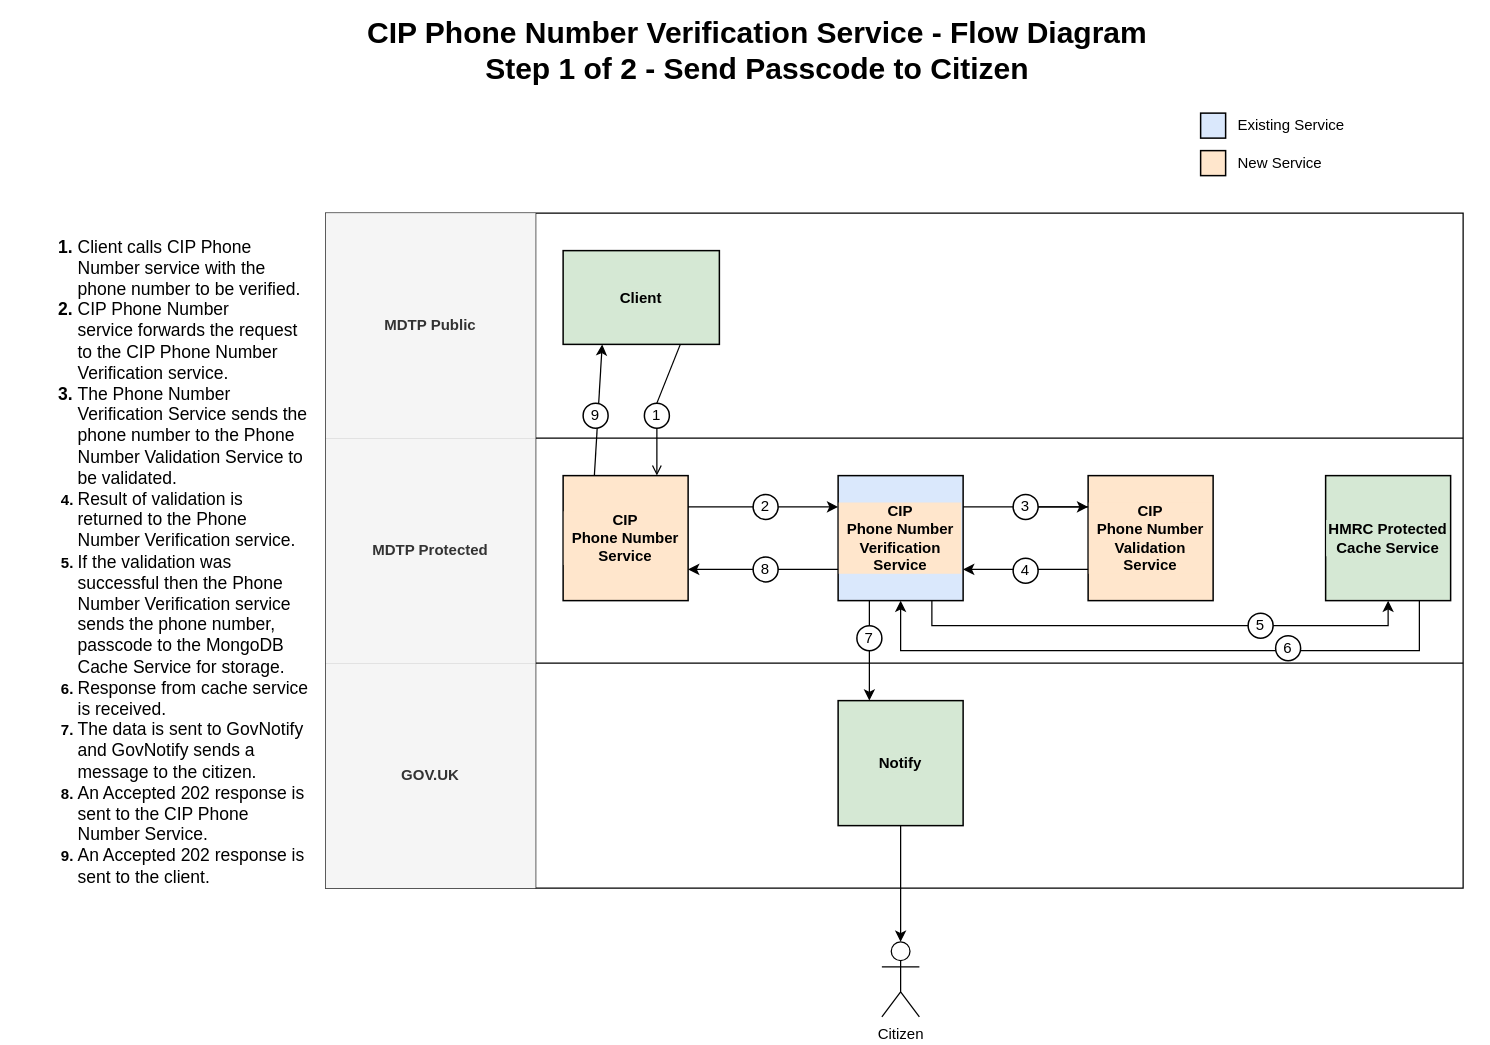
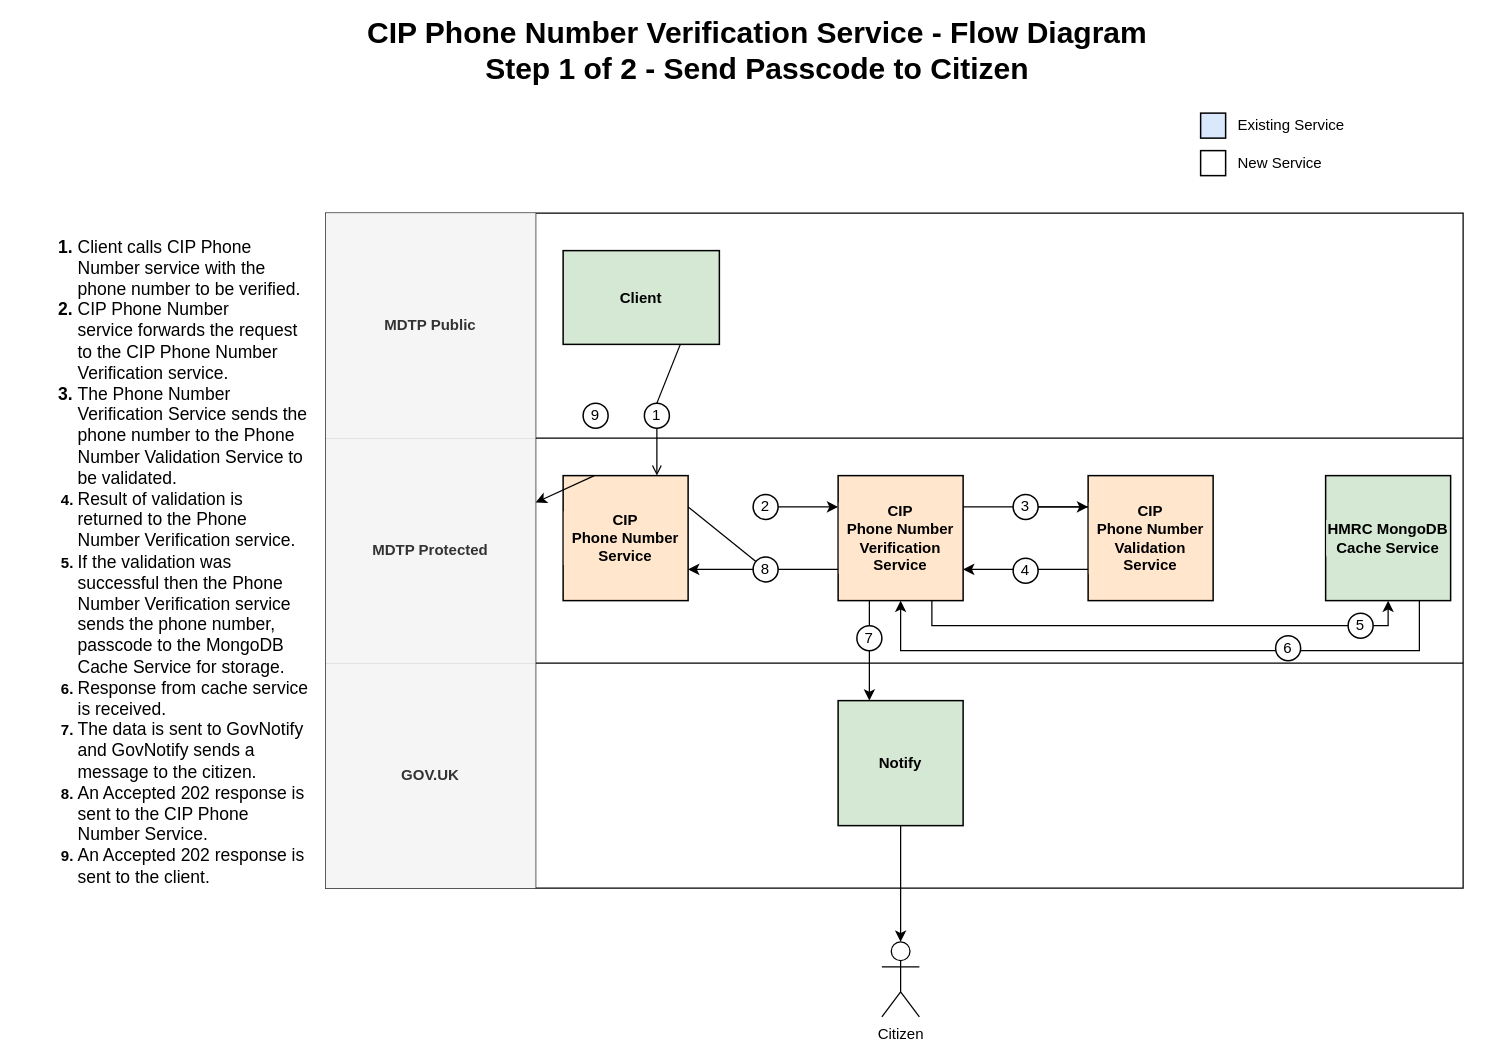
  <mxCell id="0" />
  <mxCell id="1" parent="0" />
  <mxCell id="2" value="" style="shape=table;html=1;whiteSpace=wrap;startSize=0;container=1;collapsible=0;childLayout=tableLayout;strokeColor=#000000;" parent="1" vertex="1"><mxGeometry x="260" y="170" width="910" height="540" as="geometry" /></mxCell>
  <mxCell id="3" value="" style="shape=tableRow;horizontal=0;startSize=0;swimlaneHead=0;swimlaneBody=0;top=0;left=0;bottom=0;right=0;collapsible=0;dropTarget=0;fillColor=none;points=[[0,0.5],[1,0.5]];portConstraint=eastwest;" parent="2" vertex="1"><mxGeometry width="910" height="180" as="geometry" /></mxCell>
  <mxCell id="4" value="&lt;b&gt;MDTP Public&lt;/b&gt;" style="shape=partialRectangle;html=1;whiteSpace=wrap;connectable=0;fillColor=#f5f5f5;top=0;left=0;bottom=0;right=0;overflow=hidden;fontColor=#333333;strokeColor=#000000;" parent="3" vertex="1"><mxGeometry width="168" height="180" as="geometry"><mxRectangle width="168" height="180" as="alternateBounds" /></mxGeometry></mxCell>
  <mxCell id="5" value="" style="shape=partialRectangle;html=1;whiteSpace=wrap;connectable=0;fillColor=none;top=0;left=0;bottom=0;right=0;overflow=hidden;strokeColor=#000000;" parent="3" vertex="1"><mxGeometry x="168" width="742" height="180" as="geometry"><mxRectangle width="742" height="180" as="alternateBounds" /></mxGeometry></mxCell>
  <mxCell id="6" value="" style="shape=tableRow;horizontal=0;startSize=0;swimlaneHead=0;swimlaneBody=0;top=0;left=0;bottom=0;right=0;collapsible=0;dropTarget=0;fillColor=none;points=[[0,0.5],[1,0.5]];portConstraint=eastwest;" parent="2" vertex="1"><mxGeometry y="180" width="910" height="180" as="geometry" /></mxCell>
  <mxCell id="7" value="&lt;b&gt;MDTP Protected&lt;/b&gt;" style="shape=partialRectangle;html=1;whiteSpace=wrap;connectable=0;fillColor=#f5f5f5;top=0;left=0;bottom=0;right=0;overflow=hidden;fontColor=#333333;strokeColor=#000000;" parent="6" vertex="1"><mxGeometry width="168" height="180" as="geometry"><mxRectangle width="168" height="180" as="alternateBounds" /></mxGeometry></mxCell>
  <mxCell id="8" value="" style="shape=partialRectangle;html=1;whiteSpace=wrap;connectable=0;fillColor=none;top=0;left=0;bottom=0;right=0;overflow=hidden;strokeColor=#000000;" parent="6" vertex="1"><mxGeometry x="168" width="742" height="180" as="geometry"><mxRectangle width="742" height="180" as="alternateBounds" /></mxGeometry></mxCell>
  <mxCell id="9" style="shape=tableRow;horizontal=0;startSize=0;swimlaneHead=0;swimlaneBody=0;top=0;left=0;bottom=0;right=0;collapsible=0;dropTarget=0;fillColor=none;points=[[0,0.5],[1,0.5]];portConstraint=eastwest;" parent="2" vertex="1"><mxGeometry y="360" width="910" height="180" as="geometry" /></mxCell>
  <mxCell id="10" value="&lt;b&gt;GOV.UK&lt;/b&gt;" style="shape=partialRectangle;html=1;whiteSpace=wrap;connectable=0;fillColor=#f5f5f5;top=0;left=0;bottom=0;right=0;overflow=hidden;fontColor=#333333;strokeColor=#000000;" parent="9" vertex="1"><mxGeometry width="168" height="180" as="geometry"><mxRectangle width="168" height="180" as="alternateBounds" /></mxGeometry></mxCell>
  <mxCell id="11" style="shape=partialRectangle;html=1;whiteSpace=wrap;connectable=0;fillColor=none;top=0;left=0;bottom=0;right=0;overflow=hidden;strokeColor=#000000;" parent="9" vertex="1"><mxGeometry x="168" width="742" height="180" as="geometry"><mxRectangle width="742" height="180" as="alternateBounds" /></mxGeometry></mxCell>
  <mxCell id="12" value="Client" style="whiteSpace=wrap;html=1;aspect=fixed;labelBackgroundColor=#D5E8D4;fillColor=#d5e8d4;strokeColor=#000000;fontStyle=1;strokeWidth=1.2;" parent="1" vertex="1"><mxGeometry x="450" y="200" width="125" height="75" as="geometry" /></mxCell>
  <mxCell id="13" value="CIP &lt;br&gt;Phone Number Service" style="whiteSpace=wrap;html=1;aspect=fixed;labelBackgroundColor=#FFE6CC;fillColor=#FFE6CC;strokeColor=#000000;fontStyle=1;strokeWidth=1.2;" parent="1" vertex="1"><mxGeometry x="450" y="380" width="100" height="100" as="geometry" /></mxCell>
- <mxCell id="14" value="CIP&lt;br&gt;Phone Number&lt;br&gt;Verification Service" style="whiteSpace=wrap;html=1;aspect=fixed;labelBackgroundColor=#FFE6CC;fillColor=#dae8fc;strokeColor=#000000;fontStyle=1;strokeWidth=1.2;" parent="1" vertex="1"><mxGeometry x="670" y="380" width="100" height="100" as="geometry" /></mxCell>
+ <mxCell id="14" value="CIP&lt;br&gt;Phone Number&lt;br&gt;Verification Service" style="whiteSpace=wrap;html=1;aspect=fixed;labelBackgroundColor=#FFE6CC;fillColor=#FFE6CC;strokeColor=#000000;fontStyle=1;strokeWidth=1.2;" parent="1" vertex="1"><mxGeometry x="670" y="380" width="100" height="100" as="geometry" /></mxCell>
  <mxCell id="15" value="Existing Service" style="html=1;aspect=fixed;labelBackgroundColor=none;strokeColor=#000000;strokeWidth=1.2;labelPosition=right;verticalLabelPosition=middle;align=left;verticalAlign=middle;fillColor=#dae8fc;spacing=10;" parent="1" vertex="1"><mxGeometry x="960" y="90" width="20" height="20" as="geometry" /></mxCell>
- <mxCell id="16" value="New Service" style="html=1;aspect=fixed;labelBackgroundColor=none;strokeColor=#000000;strokeWidth=1.2;labelPosition=right;verticalLabelPosition=middle;align=left;verticalAlign=middle;fillColor=#ffe6cc;spacing=10;" parent="1" vertex="1"><mxGeometry x="960" y="120" width="20" height="20" as="geometry" /></mxCell>
+ <mxCell id="16" value="New Service" style="html=1;aspect=fixed;labelBackgroundColor=none;strokeColor=#000000;strokeWidth=1.2;labelPosition=right;verticalLabelPosition=middle;align=left;verticalAlign=middle;fillColor=#ffffff;spacing=10;" parent="1" vertex="1"><mxGeometry x="960" y="120" width="20" height="20" as="geometry" /></mxCell>
  <mxCell id="17" value="&lt;ol style=&quot;&quot;&gt;&lt;li style=&quot;font-size: 14px;&quot;&gt;&lt;span style=&quot;font-weight: normal; background-color: initial;&quot;&gt;Client calls CIP Phone Number service with the phone number to be verified.&lt;/span&gt;&lt;/li&gt;&lt;li style=&quot;font-size: 14px;&quot;&gt;&lt;span style=&quot;font-weight: normal; background-color: initial;&quot;&gt;CIP Phone Number service&amp;nbsp;forwards the request to the CIP Phone Number Verification service.&amp;nbsp;&lt;/span&gt;&lt;span style=&quot;font-weight: normal;&quot;&gt;&lt;span style=&quot;background-color: initial;&quot;&gt;&amp;nbsp;&lt;/span&gt;&lt;/span&gt;&lt;/li&gt;&lt;li style=&quot;font-size: 14px;&quot;&gt;&lt;span style=&quot;font-weight: normal;&quot;&gt;The Phone Number Verification Service sends the phone number to the Phone Number Validation Service to be validated.&lt;/span&gt;&lt;/li&gt;&lt;li style=&quot;&quot;&gt;&lt;span style=&quot;font-size: 14px; font-weight: normal;&quot;&gt;Result of validation is returned to the Phone Number &lt;/span&gt;&lt;span style=&quot;font-size: 14px; font-weight: 400;&quot;&gt;Verification&lt;/span&gt;&lt;span style=&quot;font-size: 14px; font-weight: normal;&quot;&gt;&amp;nbsp;service.&lt;/span&gt;&amp;nbsp;&lt;/li&gt;&lt;li style=&quot;&quot;&gt;&lt;span style=&quot;font-size: 14px; font-weight: normal;&quot;&gt;If the validation was successful then the Phone Number&amp;nbsp;Verification&amp;nbsp;service sends the phone number, passcode to the MongoDB Cache Service for storage&lt;/span&gt;&lt;span style=&quot;font-size: 14px; font-weight: normal;&quot;&gt;.&lt;/span&gt;&lt;/li&gt;&lt;li&gt;&lt;span style=&quot;font-size: 14px; font-weight: normal;&quot;&gt;Response from cache service is received.&lt;/span&gt;&lt;/li&gt;&lt;li&gt;&lt;span style=&quot;font-size: 14px; font-weight: normal;&quot;&gt;The data is sent to GovNotify and GovNotify sends a message to the citizen.&lt;/span&gt;&lt;/li&gt;&lt;li style=&quot;&quot;&gt;&lt;span style=&quot;font-size: 14px; font-weight: normal;&quot;&gt;An Accepted 202 response is sent to the CIP Phone Number Service.&lt;/span&gt;&lt;/li&gt;&lt;li&gt;&lt;span style=&quot;font-size: 14px; font-weight: normal;&quot;&gt;An Accepted 202 response is sent to the client.&lt;/span&gt;&lt;/li&gt;&lt;/ol&gt;" style="text;strokeColor=none;fillColor=none;html=1;verticalAlign=top;overflow=hidden;labelBackgroundColor=none;fontStyle=1;horizontal=1;whiteSpace=wrap;" parent="1" vertex="1"><mxGeometry y="170" width="230" height="600" as="geometry" x="20" /></mxCell>
  <mxCell id="18" value="" style="endArrow=none;html=1;rounded=0;exitX=0.75;exitY=1;exitDx=0;exitDy=0;entryX=0.5;entryY=0;entryDx=0;entryDy=0;" parent="1" source="12" target="36" edge="1"><mxGeometry width="50" height="50" relative="1" as="geometry"><mxPoint x="31" y="30" as="sourcePoint" /><mxPoint x="31" y="120" as="targetPoint" /></mxGeometry></mxCell>
  <mxCell id="19" value="" style="endArrow=classic;html=1;rounded=0;entryX=0;entryY=0.25;entryDx=0;entryDy=0;exitX=1;exitY=0.5;exitDx=0;exitDy=0;startArrow=none;" parent="1" source="21" target="14" edge="1"><mxGeometry width="50" height="50" relative="1" as="geometry"><mxPoint x="-20" y="60" as="sourcePoint" /><mxPoint x="30" y="20" as="targetPoint" /></mxGeometry></mxCell>
  <mxCell id="20" value="CIP Phone Number Verification Service - Flow Diagram&lt;br&gt;Step 1 of 2 - Send Passcode to Citizen" style="text;strokeColor=none;fillColor=none;html=1;fontSize=24;fontStyle=1;verticalAlign=middle;align=center;labelBackgroundColor=none;" parent="1" vertex="1"><mxGeometry x="555" y="20" width="100" height="40" as="geometry" /></mxCell>
  <mxCell id="21" value="2" style="ellipse;whiteSpace=wrap;html=1;aspect=fixed;labelBackgroundColor=none;strokeColor=#000000;strokeWidth=1.2;fillColor=none;" parent="1" vertex="1"><mxGeometry x="602" y="395" width="20" height="20" as="geometry" /></mxCell>
- <mxCell id="22" value="" style="endArrow=none;html=1;rounded=0;entryX=0;entryY=0.5;entryDx=0;entryDy=0;exitX=1;exitY=0.25;exitDx=0;exitDy=0;" parent="1" source="13" target="21" edge="1"><mxGeometry width="50" height="50" relative="1" as="geometry"><mxPoint x="580" y="430" as="sourcePoint" /><mxPoint x="680" y="430" as="targetPoint" /></mxGeometry></mxCell>
+ <mxCell id="22" value="" style="endArrow=none;html=1;rounded=0;exitX=1;exitY=0.25;exitDx=0;exitDy=0;" parent="1" source="13" target="40" edge="1"><mxGeometry width="50" height="50" relative="1" as="geometry"><mxPoint x="580" y="430" as="sourcePoint" /><mxPoint x="680" y="430" as="targetPoint" /></mxGeometry></mxCell>
  <mxCell id="23" value="Notify" style="whiteSpace=wrap;html=1;aspect=fixed;labelBackgroundColor=#D5E8D4;fillColor=#d5e8d4;strokeColor=#000000;fontStyle=1;strokeWidth=1.2;" parent="1" vertex="1"><mxGeometry x="670" y="560" width="100" height="100" as="geometry" /></mxCell>
  <mxCell id="24" value="" style="endArrow=classic;html=1;rounded=0;entryX=0.25;entryY=0;entryDx=0;entryDy=0;exitX=0.5;exitY=1;exitDx=0;exitDy=0;startArrow=none;" parent="1" source="25" target="23" edge="1"><mxGeometry width="50" height="50" relative="1" as="geometry"><mxPoint x="580" y="490" as="sourcePoint" /><mxPoint x="630" y="440" as="targetPoint" /></mxGeometry></mxCell>
  <mxCell id="25" value="7" style="ellipse;whiteSpace=wrap;html=1;aspect=fixed;labelBackgroundColor=none;strokeColor=#000000;strokeWidth=1.2;fillColor=none;" parent="1" vertex="1"><mxGeometry x="685" y="500" width="20" height="20" as="geometry" /></mxCell>
  <mxCell id="26" value="" style="endArrow=none;html=1;rounded=0;entryX=0.5;entryY=0;entryDx=0;entryDy=0;exitX=0.25;exitY=1;exitDx=0;exitDy=0;" parent="1" source="14" target="25" edge="1"><mxGeometry width="50" height="50" relative="1" as="geometry"><mxPoint x="860" y="480" as="sourcePoint" /><mxPoint x="860" y="560" as="targetPoint" /></mxGeometry></mxCell>
  <mxCell id="27" value="CIP&lt;br&gt;Phone Number&lt;br&gt;Validation Service" style="whiteSpace=wrap;html=1;aspect=fixed;labelBackgroundColor=#FFE6CC;fillColor=#FFE6CC;strokeColor=#000000;fontStyle=1;strokeWidth=1.2;" parent="1" vertex="1"><mxGeometry x="870" y="380" width="100" height="100" as="geometry" /></mxCell>
  <mxCell id="28" value="" style="endArrow=classic;html=1;rounded=0;entryX=0;entryY=0.25;entryDx=0;entryDy=0;exitX=1;exitY=0.5;exitDx=0;exitDy=0;startArrow=none;" parent="1" source="42" target="27" edge="1"><mxGeometry width="50" height="50" relative="1" as="geometry"><mxPoint x="580" y="490" as="sourcePoint" /><mxPoint x="630" y="440" as="targetPoint" /></mxGeometry></mxCell>
  <mxCell id="29" value="Citizen" style="shape=umlActor;verticalLabelPosition=bottom;verticalAlign=top;html=1;outlineConnect=0;" parent="1" vertex="1"><mxGeometry x="705" y="753" width="30" height="60" as="geometry" /></mxCell>
  <mxCell id="30" value="" style="endArrow=none;html=1;rounded=0;entryX=0;entryY=0.25;entryDx=0;entryDy=0;exitX=1;exitY=0.25;exitDx=0;exitDy=0;" parent="1" source="14" target="27" edge="1"><mxGeometry width="50" height="50" relative="1" as="geometry"><mxPoint x="850" y="430" as="sourcePoint" /><mxPoint x="960" y="430" as="targetPoint" /></mxGeometry></mxCell>
  <mxCell id="31" value="" style="group" parent="1" vertex="1" connectable="0"><mxGeometry x="770" y="680" width="20" height="20" as="geometry" /></mxCell>
  <mxCell id="32" value="" style="endArrow=classic;html=1;rounded=0;entryX=0.5;entryY=0;entryDx=0;entryDy=0;entryPerimeter=0;exitX=0.5;exitY=1;exitDx=0;exitDy=0;" parent="31" source="23" target="29" edge="1"><mxGeometry width="50" height="50" relative="1" as="geometry"><mxPoint x="-190" y="70" as="sourcePoint" /><mxPoint x="-140" y="20" as="targetPoint" /></mxGeometry></mxCell>
- <mxCell id="33" value="" style="endArrow=classic;html=1;rounded=0;entryX=0.25;entryY=1;entryDx=0;entryDy=0;exitX=0.25;exitY=0;exitDx=0;exitDy=0;" parent="1" source="13" target="12" edge="1"><mxGeometry width="50" height="50" relative="1" as="geometry"><mxPoint x="580" y="500" as="sourcePoint" /><mxPoint x="630" y="450" as="targetPoint" /></mxGeometry></mxCell>
+ <mxCell id="33" value="" style="endArrow=classic;html=1;rounded=0;exitX=0.25;exitY=0;exitDx=0;exitDy=0;" parent="1" source="13" target="7" edge="1"><mxGeometry width="50" height="50" relative="1" as="geometry"><mxPoint x="580" y="500" as="sourcePoint" /><mxPoint x="630" y="450" as="targetPoint" /></mxGeometry></mxCell>
  <mxCell id="34" value="9" style="ellipse;whiteSpace=wrap;html=1;aspect=fixed;labelBackgroundColor=none;strokeColor=#000000;strokeWidth=1.2;fillColor=default;" parent="1" vertex="1"><mxGeometry x="466" y="322" width="20" height="20" as="geometry" /></mxCell>
  <mxCell id="35" value="" style="endArrow=open;html=1;rounded=0;exitX=0.5;exitY=1;exitDx=0;exitDy=0;startArrow=none;entryX=0.75;entryY=0;entryDx=0;entryDy=0;" parent="1" source="36" target="13" edge="1"><mxGeometry width="50" height="50" relative="1" as="geometry"><mxPoint x="541" y="300" as="sourcePoint" /><mxPoint x="540" y="380" as="targetPoint" /></mxGeometry></mxCell>
  <mxCell id="36" value="1" style="ellipse;whiteSpace=wrap;html=1;aspect=fixed;labelBackgroundColor=none;strokeColor=#000000;strokeWidth=1.2;fillColor=none;" parent="1" vertex="1"><mxGeometry x="515" y="322" width="20" height="20" as="geometry" /></mxCell>
  <mxCell id="37" value="" style="endArrow=classic;html=1;rounded=0;exitX=0;exitY=0.75;exitDx=0;exitDy=0;entryX=1;entryY=0.75;entryDx=0;entryDy=0;" parent="1" source="27" target="14" edge="1"><mxGeometry width="50" height="50" relative="1" as="geometry"><mxPoint x="580" y="500" as="sourcePoint" /><mxPoint x="630" y="450" as="targetPoint" /></mxGeometry></mxCell>
  <mxCell id="38" value="4" style="ellipse;whiteSpace=wrap;html=1;aspect=fixed;labelBackgroundColor=none;strokeColor=#000000;strokeWidth=1.2;fillColor=default;" parent="1" vertex="1"><mxGeometry x="810" y="446" width="20" height="20" as="geometry" /></mxCell>
  <mxCell id="39" value="" style="endArrow=classic;html=1;rounded=0;exitX=0;exitY=0.75;exitDx=0;exitDy=0;entryX=1;entryY=0.75;entryDx=0;entryDy=0;" parent="1" source="14" target="13" edge="1"><mxGeometry width="50" height="50" relative="1" as="geometry"><mxPoint x="580" y="500" as="sourcePoint" /><mxPoint x="630" y="450" as="targetPoint" /></mxGeometry></mxCell>
  <mxCell id="40" value="8" style="ellipse;whiteSpace=wrap;html=1;aspect=fixed;labelBackgroundColor=none;strokeColor=#000000;strokeWidth=1.2;fillColor=default;" parent="1" vertex="1"><mxGeometry x="602" y="445" width="20" height="20" as="geometry" /></mxCell>
- <mxCell id="41" value="HMRC Protected Cache Service" style="whiteSpace=wrap;html=1;aspect=fixed;labelBackgroundColor=#D5E8D4;fillColor=#d5e8d4;strokeColor=#000000;fontStyle=1;strokeWidth=1.2;" vertex="1" parent="1"><mxGeometry x="1060" y="380" width="100" height="100" as="geometry" /></mxCell>
+ <mxCell id="41" value="HMRC MongoDB Cache Service" style="whiteSpace=wrap;html=1;aspect=fixed;labelBackgroundColor=#D5E8D4;fillColor=#d5e8d4;strokeColor=#000000;fontStyle=1;strokeWidth=1.2;" vertex="1" parent="1"><mxGeometry x="1060" y="380" width="100" height="100" as="geometry" /></mxCell>
  <mxCell id="42" value="3" style="ellipse;whiteSpace=wrap;html=1;aspect=fixed;labelBackgroundColor=none;strokeColor=#000000;strokeWidth=1.2;fillColor=#FFFFFF;" parent="1" vertex="1"><mxGeometry x="810" y="395" width="20" height="20" as="geometry" /></mxCell>
  <mxCell id="43" value="" style="endArrow=classic;html=1;rounded=0;exitX=0.75;exitY=1;exitDx=0;exitDy=0;entryX=0.5;entryY=1;entryDx=0;entryDy=0;" edge="1" parent="1" source="41" target="14"><mxGeometry width="50" height="50" relative="1" as="geometry"><mxPoint x="1120" y="490" as="sourcePoint" /><mxPoint x="755" y="490" as="targetPoint" /><Array as="points"><mxPoint x="1135" y="520" /><mxPoint x="720" y="520" /></Array></mxGeometry></mxCell>
  <mxCell id="44" value="6" style="ellipse;whiteSpace=wrap;html=1;aspect=fixed;labelBackgroundColor=#FFFFFF;strokeColor=#000000;strokeWidth=1.2;fillColor=#FFFFFF;" vertex="1" parent="1"><mxGeometry x="1020" y="508" width="20" height="20" as="geometry" /></mxCell>
  <mxCell id="45" value="" style="endArrow=classic;html=1;rounded=0;exitX=0.75;exitY=1;exitDx=0;exitDy=0;entryX=0.5;entryY=1;entryDx=0;entryDy=0;" edge="1" parent="1" source="14" target="41"><mxGeometry width="50" height="50" relative="1" as="geometry"><mxPoint x="981" y="430" as="sourcePoint" /><mxPoint x="1031" y="380" as="targetPoint" /><Array as="points"><mxPoint x="745" y="500" /><mxPoint x="1110" y="500" /></Array></mxGeometry></mxCell>
- <mxCell id="46" value="5" style="ellipse;whiteSpace=wrap;html=1;aspect=fixed;labelBackgroundColor=default;strokeColor=#000000;strokeWidth=1.2;fillColor=#FFFFFF;" vertex="1" parent="1"><mxGeometry x="998" y="490" width="20" height="20" as="geometry" /></mxCell>
+ <mxCell id="46" value="5" style="ellipse;whiteSpace=wrap;html=1;aspect=fixed;labelBackgroundColor=default;strokeColor=#000000;strokeWidth=1.2;fillColor=#FFFFFF;" vertex="1" parent="1"><mxGeometry x="1078" y="490" width="20" height="20" as="geometry" /></mxCell>
